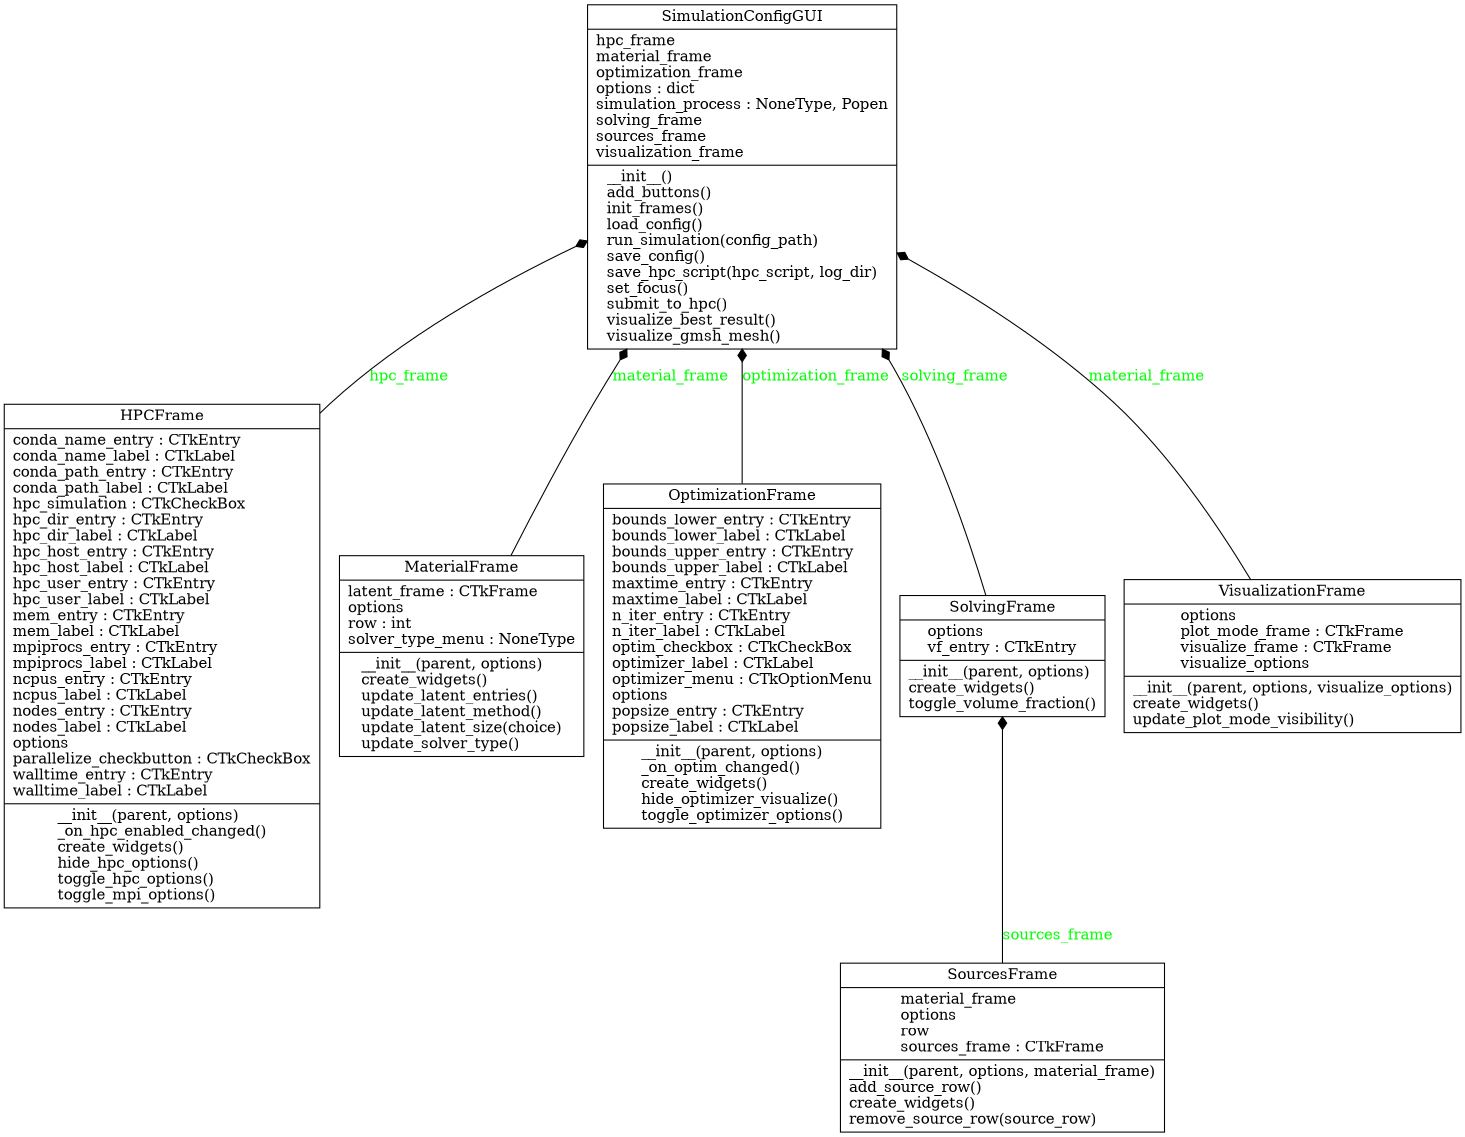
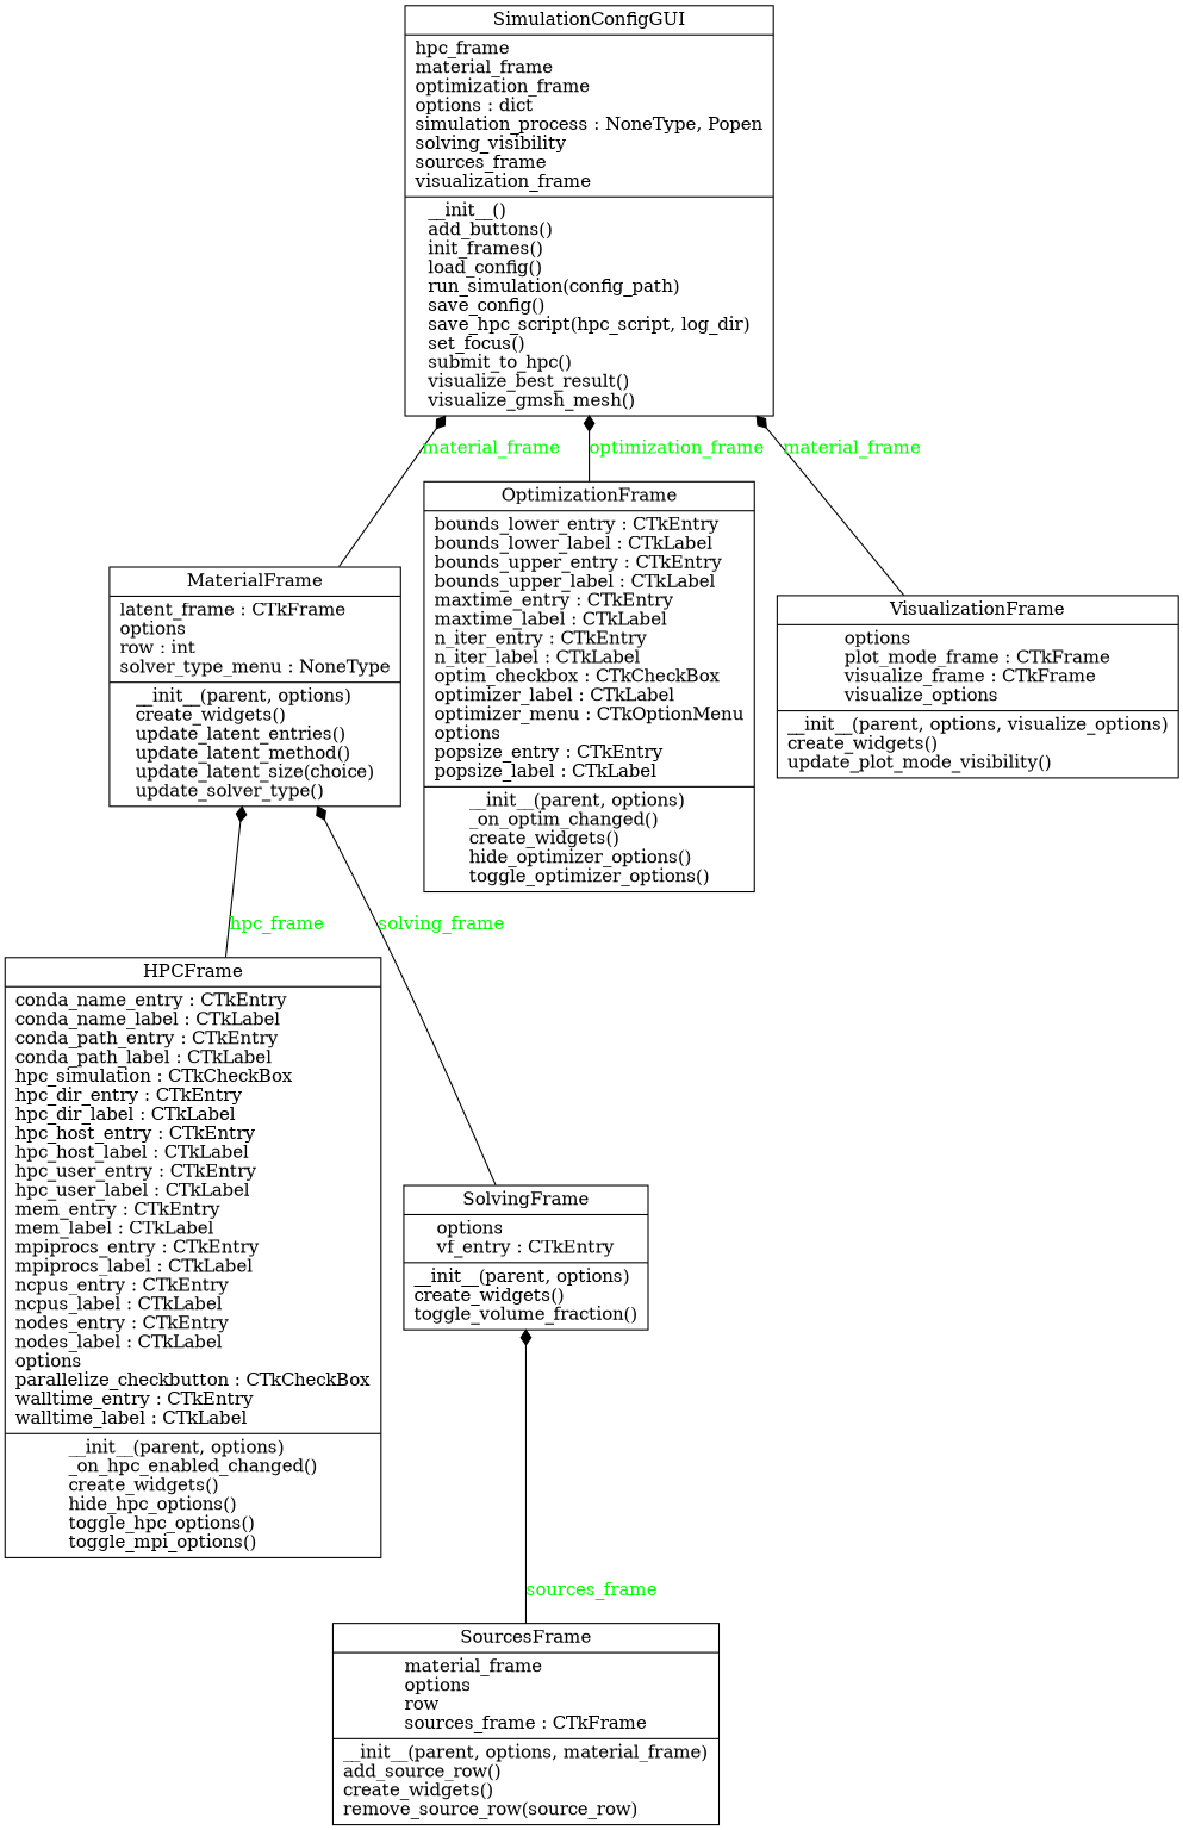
  digraph {
    rankdir=BT
    node [color=black fontcolor=black shape=record style=solid]
    edge [arrowhead=diamond arrowtail=none fontcolor=green style=solid]
    n1 [label=<{HPCFrame|conda_name_entry : CTkEntry<br ALIGN="LEFT"/>conda_name_label : CTkLabel<br ALIGN="LEFT"/>conda_path_entry : CTkEntry<br ALIGN="LEFT"/>conda_path_label : CTkLabel<br ALIGN="LEFT"/>hpc_simulation : CTkCheckBox<br ALIGN="LEFT"/>hpc_dir_entry : CTkEntry<br ALIGN="LEFT"/>hpc_dir_label : CTkLabel<br ALIGN="LEFT"/>hpc_host_entry : CTkEntry<br ALIGN="LEFT"/>hpc_host_label : CTkLabel<br ALIGN="LEFT"/>hpc_user_entry : CTkEntry<br ALIGN="LEFT"/>hpc_user_label : CTkLabel<br ALIGN="LEFT"/>mem_entry : CTkEntry<br ALIGN="LEFT"/>mem_label : CTkLabel<br ALIGN="LEFT"/>mpiprocs_entry : CTkEntry<br ALIGN="LEFT"/>mpiprocs_label : CTkLabel<br ALIGN="LEFT"/>ncpus_entry : CTkEntry<br ALIGN="LEFT"/>ncpus_label : CTkLabel<br ALIGN="LEFT"/>nodes_entry : CTkEntry<br ALIGN="LEFT"/>nodes_label : CTkLabel<br ALIGN="LEFT"/>options<br ALIGN="LEFT"/>parallelize_checkbutton : CTkCheckBox<br ALIGN="LEFT"/>walltime_entry : CTkEntry<br ALIGN="LEFT"/>walltime_label : CTkLabel<br ALIGN="LEFT"/>|__init__(parent, options)<br ALIGN="LEFT"/>_on_hpc_enabled_changed()<br ALIGN="LEFT"/>create_widgets()<br ALIGN="LEFT"/>hide_hpc_options()<br ALIGN="LEFT"/>toggle_hpc_options()<br ALIGN="LEFT"/>toggle_mpi_options()<br ALIGN="LEFT"/>}>]
-   n2 [label=<{SimulationConfigGUI|hpc_frame<br ALIGN="LEFT"/>material_frame<br ALIGN="LEFT"/>optimization_frame<br ALIGN="LEFT"/>options : dict<br ALIGN="LEFT"/>simulation_process : NoneType, Popen<br ALIGN="LEFT"/>solving_frame<br ALIGN="LEFT"/>sources_frame<br ALIGN="LEFT"/>visualization_frame<br ALIGN="LEFT"/>|__init__()<br ALIGN="LEFT"/>add_buttons()<br ALIGN="LEFT"/>init_frames()<br ALIGN="LEFT"/>load_config()<br ALIGN="LEFT"/>run_simulation(config_path)<br ALIGN="LEFT"/>save_config()<br ALIGN="LEFT"/>save_hpc_script(hpc_script, log_dir)<br ALIGN="LEFT"/>set_focus()<br ALIGN="LEFT"/>submit_to_hpc()<br ALIGN="LEFT"/>visualize_best_result()<br ALIGN="LEFT"/>visualize_gmsh_mesh()<br ALIGN="LEFT"/>}>]
+   n2 [label=<{SimulationConfigGUI|hpc_frame<br ALIGN="LEFT"/>material_frame<br ALIGN="LEFT"/>optimization_frame<br ALIGN="LEFT"/>options : dict<br ALIGN="LEFT"/>simulation_process : NoneType, Popen<br ALIGN="LEFT"/>solving_visibility<br ALIGN="LEFT"/>sources_frame<br ALIGN="LEFT"/>visualization_frame<br ALIGN="LEFT"/>|__init__()<br ALIGN="LEFT"/>add_buttons()<br ALIGN="LEFT"/>init_frames()<br ALIGN="LEFT"/>load_config()<br ALIGN="LEFT"/>run_simulation(config_path)<br ALIGN="LEFT"/>save_config()<br ALIGN="LEFT"/>save_hpc_script(hpc_script, log_dir)<br ALIGN="LEFT"/>set_focus()<br ALIGN="LEFT"/>submit_to_hpc()<br ALIGN="LEFT"/>visualize_best_result()<br ALIGN="LEFT"/>visualize_gmsh_mesh()<br ALIGN="LEFT"/>}>]
    n3 [label=<{MaterialFrame|latent_frame : CTkFrame<br ALIGN="LEFT"/>options<br ALIGN="LEFT"/>row : int<br ALIGN="LEFT"/>solver_type_menu : NoneType<br ALIGN="LEFT"/>|__init__(parent, options)<br ALIGN="LEFT"/>create_widgets()<br ALIGN="LEFT"/>update_latent_entries()<br ALIGN="LEFT"/>update_latent_method()<br ALIGN="LEFT"/>update_latent_size(choice)<br ALIGN="LEFT"/>update_solver_type()<br ALIGN="LEFT"/>}>]
-   n4 [label=<{OptimizationFrame|bounds_lower_entry : CTkEntry<br ALIGN="LEFT"/>bounds_lower_label : CTkLabel<br ALIGN="LEFT"/>bounds_upper_entry : CTkEntry<br ALIGN="LEFT"/>bounds_upper_label : CTkLabel<br ALIGN="LEFT"/>maxtime_entry : CTkEntry<br ALIGN="LEFT"/>maxtime_label : CTkLabel<br ALIGN="LEFT"/>n_iter_entry : CTkEntry<br ALIGN="LEFT"/>n_iter_label : CTkLabel<br ALIGN="LEFT"/>optim_checkbox : CTkCheckBox<br ALIGN="LEFT"/>optimizer_label : CTkLabel<br ALIGN="LEFT"/>optimizer_menu : CTkOptionMenu<br ALIGN="LEFT"/>options<br ALIGN="LEFT"/>popsize_entry : CTkEntry<br ALIGN="LEFT"/>popsize_label : CTkLabel<br ALIGN="LEFT"/>|__init__(parent, options)<br ALIGN="LEFT"/>_on_optim_changed()<br ALIGN="LEFT"/>create_widgets()<br ALIGN="LEFT"/>hide_optimizer_visualize()<br ALIGN="LEFT"/>toggle_optimizer_options()<br ALIGN="LEFT"/>}>]
+   n4 [label=<{OptimizationFrame|bounds_lower_entry : CTkEntry<br ALIGN="LEFT"/>bounds_lower_label : CTkLabel<br ALIGN="LEFT"/>bounds_upper_entry : CTkEntry<br ALIGN="LEFT"/>bounds_upper_label : CTkLabel<br ALIGN="LEFT"/>maxtime_entry : CTkEntry<br ALIGN="LEFT"/>maxtime_label : CTkLabel<br ALIGN="LEFT"/>n_iter_entry : CTkEntry<br ALIGN="LEFT"/>n_iter_label : CTkLabel<br ALIGN="LEFT"/>optim_checkbox : CTkCheckBox<br ALIGN="LEFT"/>optimizer_label : CTkLabel<br ALIGN="LEFT"/>optimizer_menu : CTkOptionMenu<br ALIGN="LEFT"/>options<br ALIGN="LEFT"/>popsize_entry : CTkEntry<br ALIGN="LEFT"/>popsize_label : CTkLabel<br ALIGN="LEFT"/>|__init__(parent, options)<br ALIGN="LEFT"/>_on_optim_changed()<br ALIGN="LEFT"/>create_widgets()<br ALIGN="LEFT"/>hide_optimizer_options()<br ALIGN="LEFT"/>toggle_optimizer_options()<br ALIGN="LEFT"/>}>]
    n5 [label=<{SolvingFrame|options<br ALIGN="LEFT"/>vf_entry : CTkEntry<br ALIGN="LEFT"/>|__init__(parent, options)<br ALIGN="LEFT"/>create_widgets()<br ALIGN="LEFT"/>toggle_volume_fraction()<br ALIGN="LEFT"/>}>]
    n6 [label=<{SourcesFrame|material_frame<br ALIGN="LEFT"/>options<br ALIGN="LEFT"/>row<br ALIGN="LEFT"/>sources_frame : CTkFrame<br ALIGN="LEFT"/>|__init__(parent, options, material_frame)<br ALIGN="LEFT"/>add_source_row()<br ALIGN="LEFT"/>create_widgets()<br ALIGN="LEFT"/>remove_source_row(source_row)<br ALIGN="LEFT"/>}>]
    n7 [label=<{VisualizationFrame|options<br ALIGN="LEFT"/>plot_mode_frame : CTkFrame<br ALIGN="LEFT"/>visualize_frame : CTkFrame<br ALIGN="LEFT"/>visualize_options<br ALIGN="LEFT"/>|__init__(parent, options, visualize_options)<br ALIGN="LEFT"/>create_widgets()<br ALIGN="LEFT"/>update_plot_mode_visibility()<br ALIGN="LEFT"/>}>]
-   n1 -> n2 [label=hpc_frame]
+   n1 -> n3 [label=hpc_frame]
    n3 -> n2 [label=material_frame]
    n4 -> n2 [label=optimization_frame]
-   n5 -> n2 [label=solving_frame]
+   n5 -> n3 [label=solving_frame]
    n6 -> n5 [label=sources_frame]
    n7 -> n2 [label=material_frame]
  }
